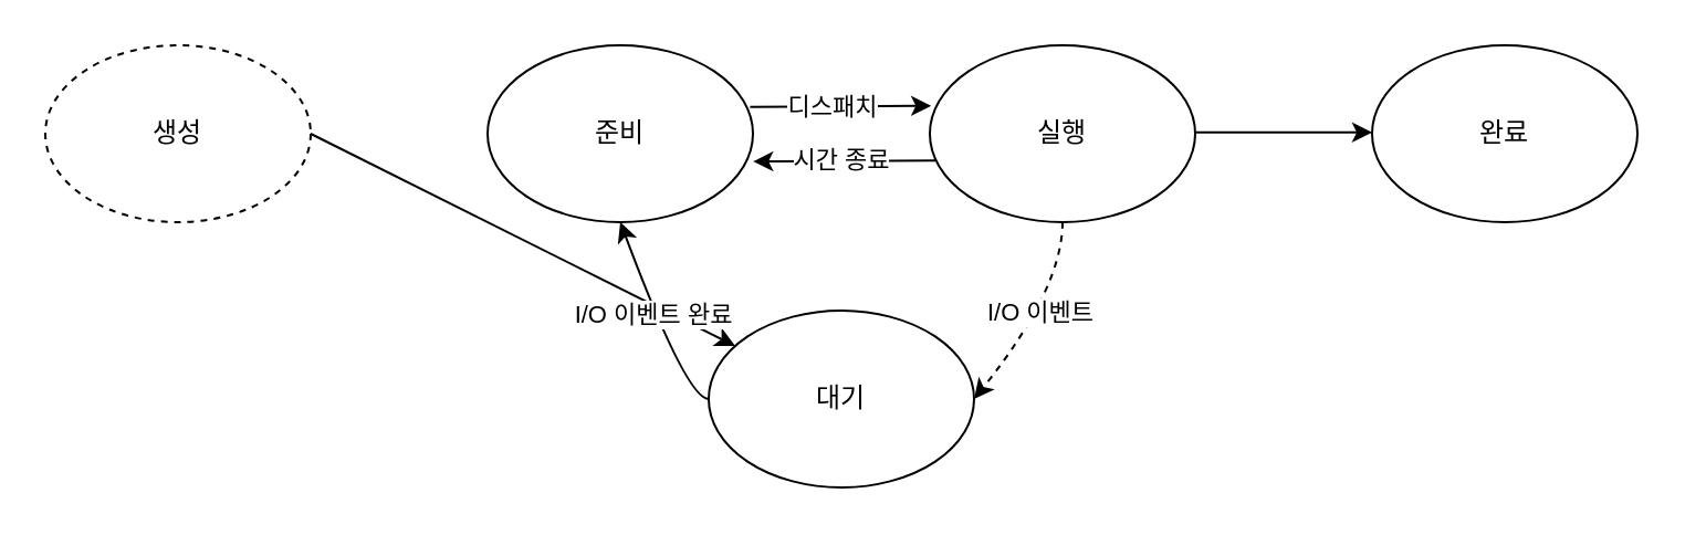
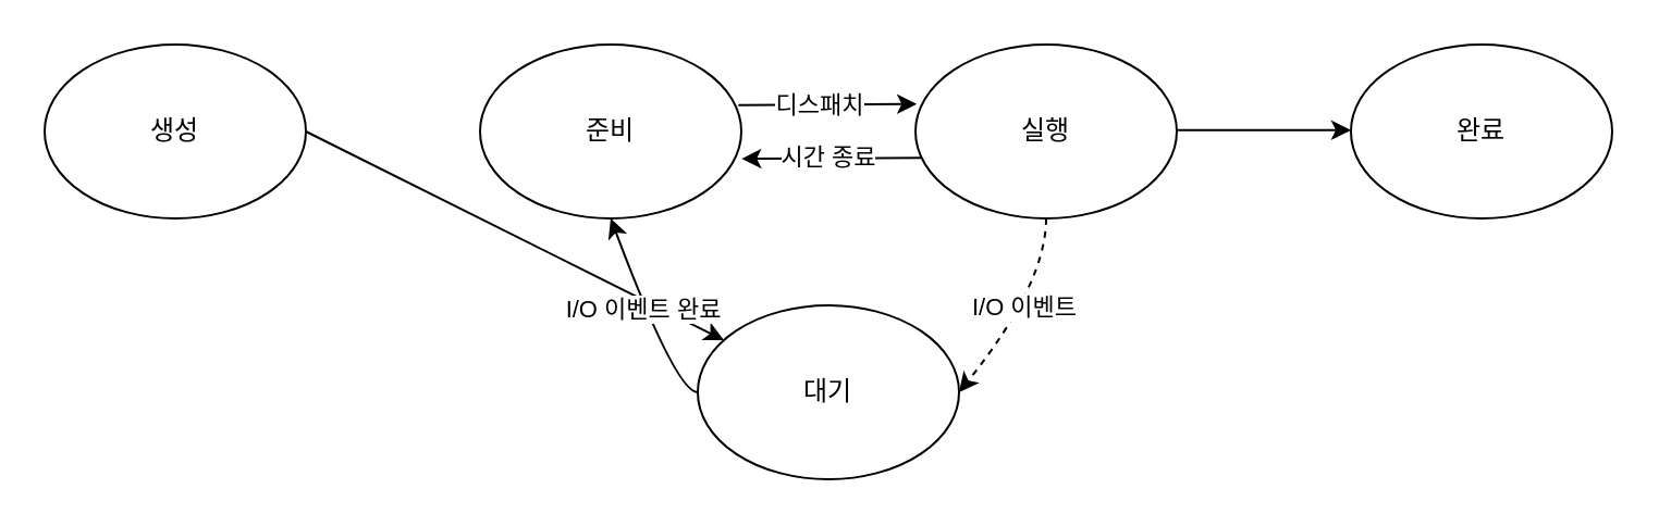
  <mxCell id="0" />
  <mxCell id="1" parent="0" />
- <mxCell id="2" value="생성" style="ellipse;whiteSpace=wrap;html=1;dashed=1;" vertex="1" parent="1"><mxGeometry x="20" y="20" width="120" height="80" as="geometry" /></mxCell>
+ <mxCell id="2" value="생성" style="ellipse;whiteSpace=wrap;html=1;" vertex="1" parent="1"><mxGeometry x="20" y="20" width="120" height="80" as="geometry" /></mxCell>
  <mxCell id="3" value="준비" style="ellipse;whiteSpace=wrap;html=1;" vertex="1" parent="1"><mxGeometry x="220" y="20" width="120" height="80" as="geometry" /></mxCell>
  <mxCell id="4" value="실행" style="ellipse;whiteSpace=wrap;html=1;" vertex="1" parent="1"><mxGeometry x="420" y="20" width="120" height="80" as="geometry" /></mxCell>
  <mxCell id="5" value="완료" style="ellipse;whiteSpace=wrap;html=1;" vertex="1" parent="1"><mxGeometry x="620" y="20" width="120" height="80" as="geometry" /></mxCell>
  <mxCell id="6" value="대기" style="ellipse;whiteSpace=wrap;html=1;" vertex="1" parent="1"><mxGeometry x="320" y="140" width="120" height="80" as="geometry" /></mxCell>
  <mxCell id="7" value="" style="endArrow=classic;html=1;rounded=0;exitX=1;exitY=0.5;exitDx=0;exitDy=0;" edge="1" parent="1" source="2" target="6"><mxGeometry width="50" height="50" relative="1" as="geometry"><mxPoint x="320" y="510" as="sourcePoint" /><mxPoint x="370" y="460" as="targetPoint" /></mxGeometry></mxCell>
  <mxCell id="8" value="" style="endArrow=classic;html=1;rounded=0;exitX=0.989;exitY=0.348;exitDx=0;exitDy=0;entryX=0.005;entryY=0.342;entryDx=0;entryDy=0;exitPerimeter=0;entryPerimeter=0;" edge="1" parent="1" source="3" target="4"><mxGeometry width="50" height="50" relative="1" as="geometry"><mxPoint x="340" y="59.41" as="sourcePoint" /><mxPoint x="420" y="59.41" as="targetPoint" /></mxGeometry></mxCell>
  <mxCell id="9" value="디스패치" style="edgeLabel;html=1;align=center;verticalAlign=middle;resizable=0;points=[];" vertex="1" connectable="0" parent="8"><mxGeometry x="-0.104" relative="1" as="geometry"><mxPoint as="offset" /></mxGeometry></mxCell>
  <mxCell id="10" value="" style="endArrow=classic;html=1;rounded=0;exitX=1;exitY=0.5;exitDx=0;exitDy=0;entryX=0;entryY=0.5;entryDx=0;entryDy=0;" edge="1" parent="1"><mxGeometry width="50" height="50" relative="1" as="geometry"><mxPoint x="540" y="59.41" as="sourcePoint" /><mxPoint x="620" y="59.41" as="targetPoint" /></mxGeometry></mxCell>
  <mxCell id="11" value="" style="curved=1;endArrow=classic;html=1;rounded=0;exitX=0.5;exitY=1;exitDx=0;exitDy=0;entryX=1;entryY=0.5;entryDx=0;entryDy=0;dashed=1;" edge="1" parent="1" source="4" target="6"><mxGeometry width="50" height="50" relative="1" as="geometry"><mxPoint x="320" y="510" as="sourcePoint" /><mxPoint x="370" y="460" as="targetPoint" /><Array as="points"><mxPoint x="480" y="130" /></Array></mxGeometry></mxCell>
  <mxCell id="12" value="I/O 이벤트" style="edgeLabel;html=1;align=center;verticalAlign=middle;resizable=0;points=[];" vertex="1" connectable="0" parent="11"><mxGeometry x="-0.043" y="-2" relative="1" as="geometry"><mxPoint as="offset" /></mxGeometry></mxCell>
  <mxCell id="13" value="" style="curved=1;endArrow=classic;html=1;rounded=0;exitX=0;exitY=0.5;exitDx=0;exitDy=0;entryX=0.5;entryY=1;entryDx=0;entryDy=0;" edge="1" parent="1" source="6" target="3"><mxGeometry width="50" height="50" relative="1" as="geometry"><mxPoint x="320" y="180" as="sourcePoint" /><mxPoint x="280" y="260" as="targetPoint" /><Array as="points"><mxPoint x="310" y="180" /></Array></mxGeometry></mxCell>
  <mxCell id="14" value="I/O 이벤트 완료" style="edgeLabel;html=1;align=center;verticalAlign=middle;resizable=0;points=[];" vertex="1" connectable="0" parent="13"><mxGeometry x="0.096" y="1" relative="1" as="geometry"><mxPoint as="offset" /></mxGeometry></mxCell>
  <mxCell id="15" value="" style="endArrow=classic;html=1;rounded=0;exitX=0.021;exitY=0.651;exitDx=0;exitDy=0;entryX=1.001;entryY=0.657;entryDx=0;entryDy=0;exitPerimeter=0;entryPerimeter=0;" edge="1" parent="1" source="4" target="3"><mxGeometry width="50" height="50" relative="1" as="geometry"><mxPoint x="349" y="58" as="sourcePoint" /><mxPoint x="431" y="57" as="targetPoint" /></mxGeometry></mxCell>
  <mxCell id="16" value="시간 종료" style="edgeLabel;html=1;align=center;verticalAlign=middle;resizable=0;points=[];" vertex="1" connectable="0" parent="15"><mxGeometry x="0.052" y="-1" relative="1" as="geometry"><mxPoint as="offset" /></mxGeometry></mxCell>
